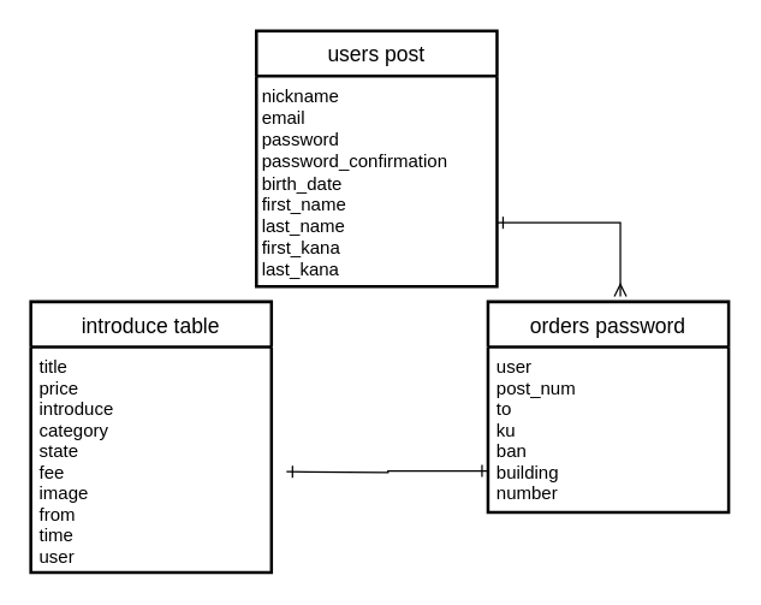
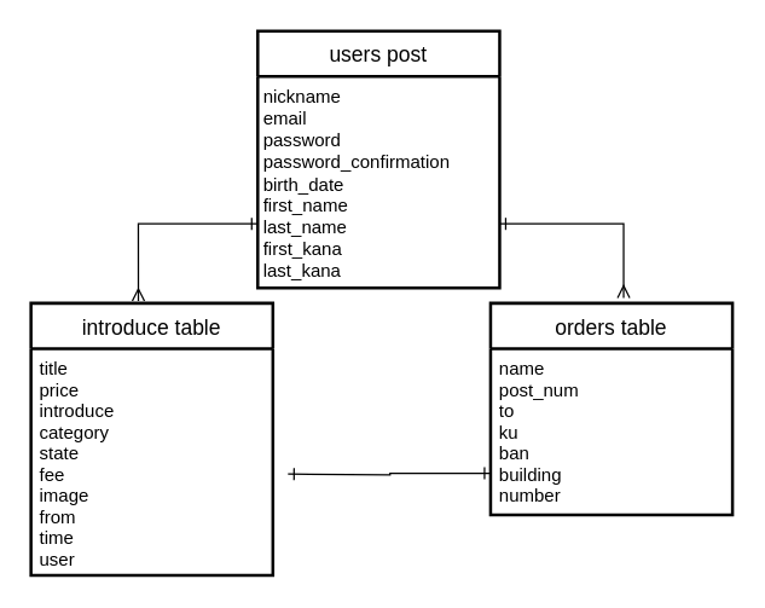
  <mxCell id="0" />
  <mxCell id="1" parent="0" />
  <mxCell id="2" style="edgeStyle=orthogonalEdgeStyle;rounded=0;orthogonalLoop=1;jettySize=auto;html=1;exitX=1;exitY=0.75;exitDx=0;exitDy=0;entryX=0.55;entryY=-0.025;entryDx=0;entryDy=0;entryPerimeter=0;endArrow=ERmany;endFill=0;startArrow=ERone;startFill=0;" edge="1" parent="1" source="4" target="8"><mxGeometry relative="1" as="geometry" /></mxCell>
+ <mxCell id="3" style="edgeStyle=orthogonalEdgeStyle;rounded=0;orthogonalLoop=1;jettySize=auto;html=1;exitX=0;exitY=0.75;exitDx=0;exitDy=0;entryX=0.444;entryY=-0.008;entryDx=0;entryDy=0;entryPerimeter=0;endArrow=ERmany;endFill=0;startArrow=ERone;startFill=0;" edge="1" parent="1" source="4" target="6"><mxGeometry relative="1" as="geometry" /></mxCell>
  <mxCell id="4" value="users post" style="swimlane;childLayout=stackLayout;horizontal=1;startSize=30;horizontalStack=0;rounded=1;fontSize=14;fontStyle=0;strokeWidth=2;resizeParent=0;resizeLast=1;shadow=0;dashed=0;align=center;arcSize=0;verticalAlign=middle;" vertex="1" parent="1"><mxGeometry x="170" y="20" width="160" height="170" as="geometry"><mxRectangle x="180" y="80" width="70" height="30" as="alternateBounds" /></mxGeometry></mxCell>
  <mxCell id="5" value="nickname&lt;br&gt;email&lt;br&gt;password&lt;br&gt;password_confirmation&lt;br&gt;birth_date&lt;br&gt;first_name&lt;br&gt;last_name&lt;br&gt;first_kana&lt;br&gt;last_kana&lt;br&gt;" style="text;html=1;align=left;verticalAlign=top;resizable=0;points=[];autosize=1;spacingLeft=2;" vertex="1" parent="4"><mxGeometry y="30" width="160" height="140" as="geometry" /></mxCell>
  <mxCell id="6" value="introduce table" style="swimlane;childLayout=stackLayout;horizontal=1;startSize=30;horizontalStack=0;rounded=1;fontSize=14;fontStyle=0;strokeWidth=2;resizeParent=0;resizeLast=1;shadow=0;dashed=0;align=center;arcSize=0;" vertex="1" parent="1"><mxGeometry x="20" y="200" width="160" height="180" as="geometry" /></mxCell>
  <mxCell id="7" value="title&#10;price&#10;introduce&#10;category&#10;state&#10;fee&#10;image&#10;from&#10;time&#10;user" style="align=left;strokeColor=none;fillColor=none;spacingLeft=4;fontSize=12;verticalAlign=top;resizable=0;rotatable=0;part=1;" vertex="1" parent="6"><mxGeometry y="30" width="160" height="150" as="geometry" /></mxCell>
- <mxCell id="8" value="orders password" style="swimlane;childLayout=stackLayout;horizontal=1;startSize=30;horizontalStack=0;rounded=1;fontSize=14;fontStyle=0;strokeWidth=2;resizeParent=0;resizeLast=1;shadow=0;dashed=0;align=center;arcSize=0;" vertex="1" parent="1"><mxGeometry x="324" y="200" width="160" height="140" as="geometry" /></mxCell>
- <mxCell id="9" value="user&#10;post_num&#10;to&#10;ku&#10;ban&#10;building&#10;number" style="align=left;strokeColor=none;fillColor=none;spacingLeft=4;fontSize=12;verticalAlign=top;resizable=0;rotatable=0;part=1;" vertex="1" parent="8"><mxGeometry y="30" width="160" height="110" as="geometry" /></mxCell>
+ <mxCell id="8" value="orders table" style="swimlane;childLayout=stackLayout;horizontal=1;startSize=30;horizontalStack=0;rounded=1;fontSize=14;fontStyle=0;strokeWidth=2;resizeParent=0;resizeLast=1;shadow=0;dashed=0;align=center;arcSize=0;" vertex="1" parent="1"><mxGeometry x="324" y="200" width="160" height="140" as="geometry" /></mxCell>
+ <mxCell id="9" value="name&#10;post_num&#10;to&#10;ku&#10;ban&#10;building&#10;number" style="align=left;strokeColor=none;fillColor=none;spacingLeft=4;fontSize=12;verticalAlign=top;resizable=0;rotatable=0;part=1;" vertex="1" parent="8"><mxGeometry y="30" width="160" height="110" as="geometry" /></mxCell>
  <mxCell id="10" style="edgeStyle=orthogonalEdgeStyle;rounded=0;orthogonalLoop=1;jettySize=auto;html=1;entryX=0;entryY=0.75;entryDx=0;entryDy=0;endArrow=ERone;endFill=0;startArrow=ERone;startFill=0;" edge="1" parent="1" target="9"><mxGeometry relative="1" as="geometry"><mxPoint x="190" y="313" as="sourcePoint" /></mxGeometry></mxCell>
